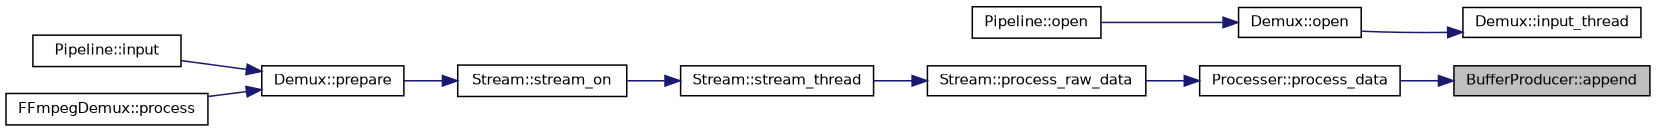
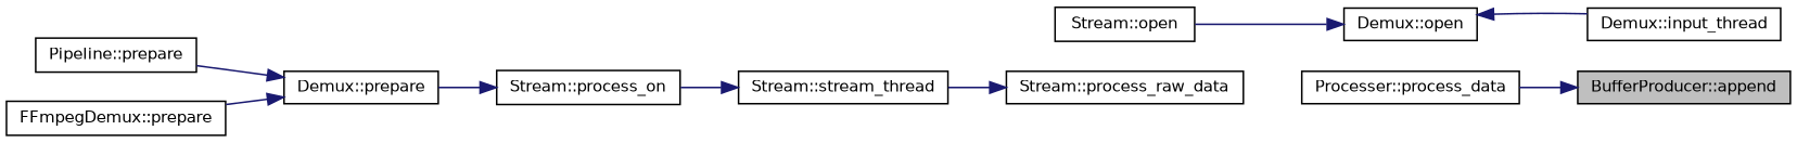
  digraph {
    rankdir=RL
    node [color=black fillcolor=white fontname=Helvetica fontsize=10 shape=record style=filled]
    edge [color=midnightblue dir=back fontname=Helvetica fontsize=10 labelfontname=Helvetica labelfontsize=10 style=solid]
    n1 [fillcolor=grey75 fontcolor=black height=0.2 label="BufferProducer::append" width=0.4]
    n2 [height=0.2 label="Processer::process_data" width=0.4]
    n3 [height=0.2 label="Demux::input_thread" width=0.4]
    n4 [height=0.2 label="Demux::open" width=0.4]
    n5 [height=0.2 label="Stream::process_raw_data" width=0.4]
-   n6 [height=0.2 label="Pipeline::open" width=0.4]
+   n6 [height=0.2 label="Stream::open" width=0.4]
    n7 [height=0.2 label="Stream::stream_thread" width=0.4]
-   n8 [height=0.2 label="Stream::stream_on" width=0.4]
+   n8 [height=0.2 label="Stream::process_on" width=0.4]
    n9 [height=0.2 label="Demux::prepare" width=0.4]
-   n10 [height=0.2 label="Pipeline::input" width=0.4]
-   n11 [height=0.2 label="FFmpegDemux::process" width=0.4]
+   n10 [height=0.2 label="Pipeline::prepare" width=0.4]
+   n11 [height=0.2 label="FFmpegDemux::prepare" width=0.4]
    n1 -> n2
-   n2 -> n5
-   n3 -> n4
+   n4 -> n3
    n4 -> n6
    n5 -> n7
    n7 -> n8
    n8 -> n9
    n9 -> n10
    n9 -> n11
  }
